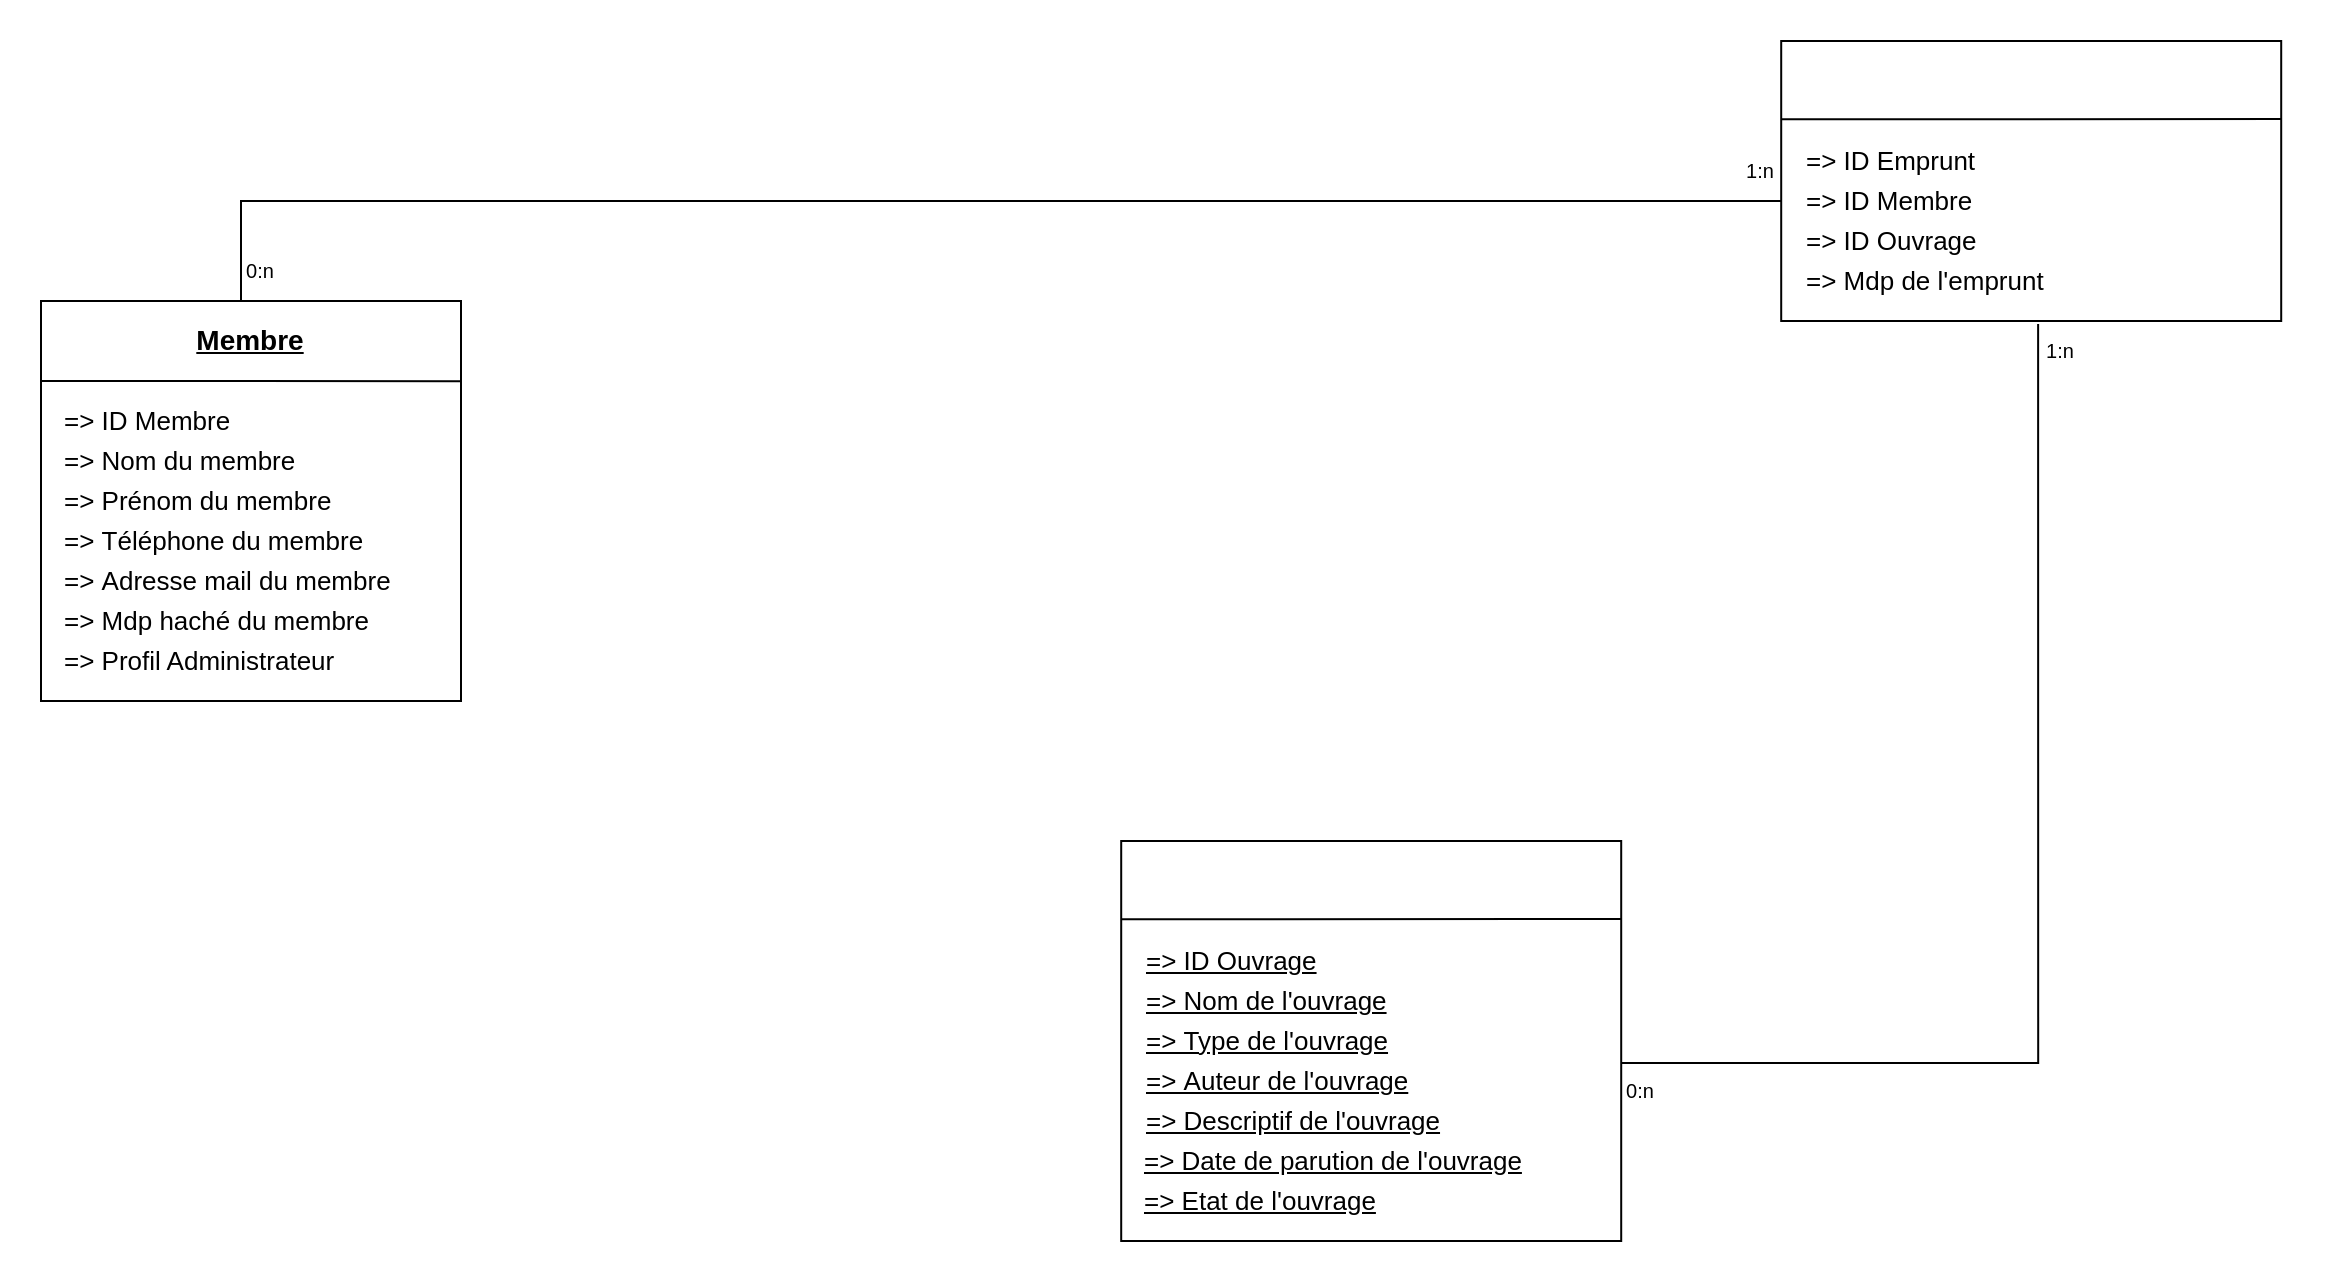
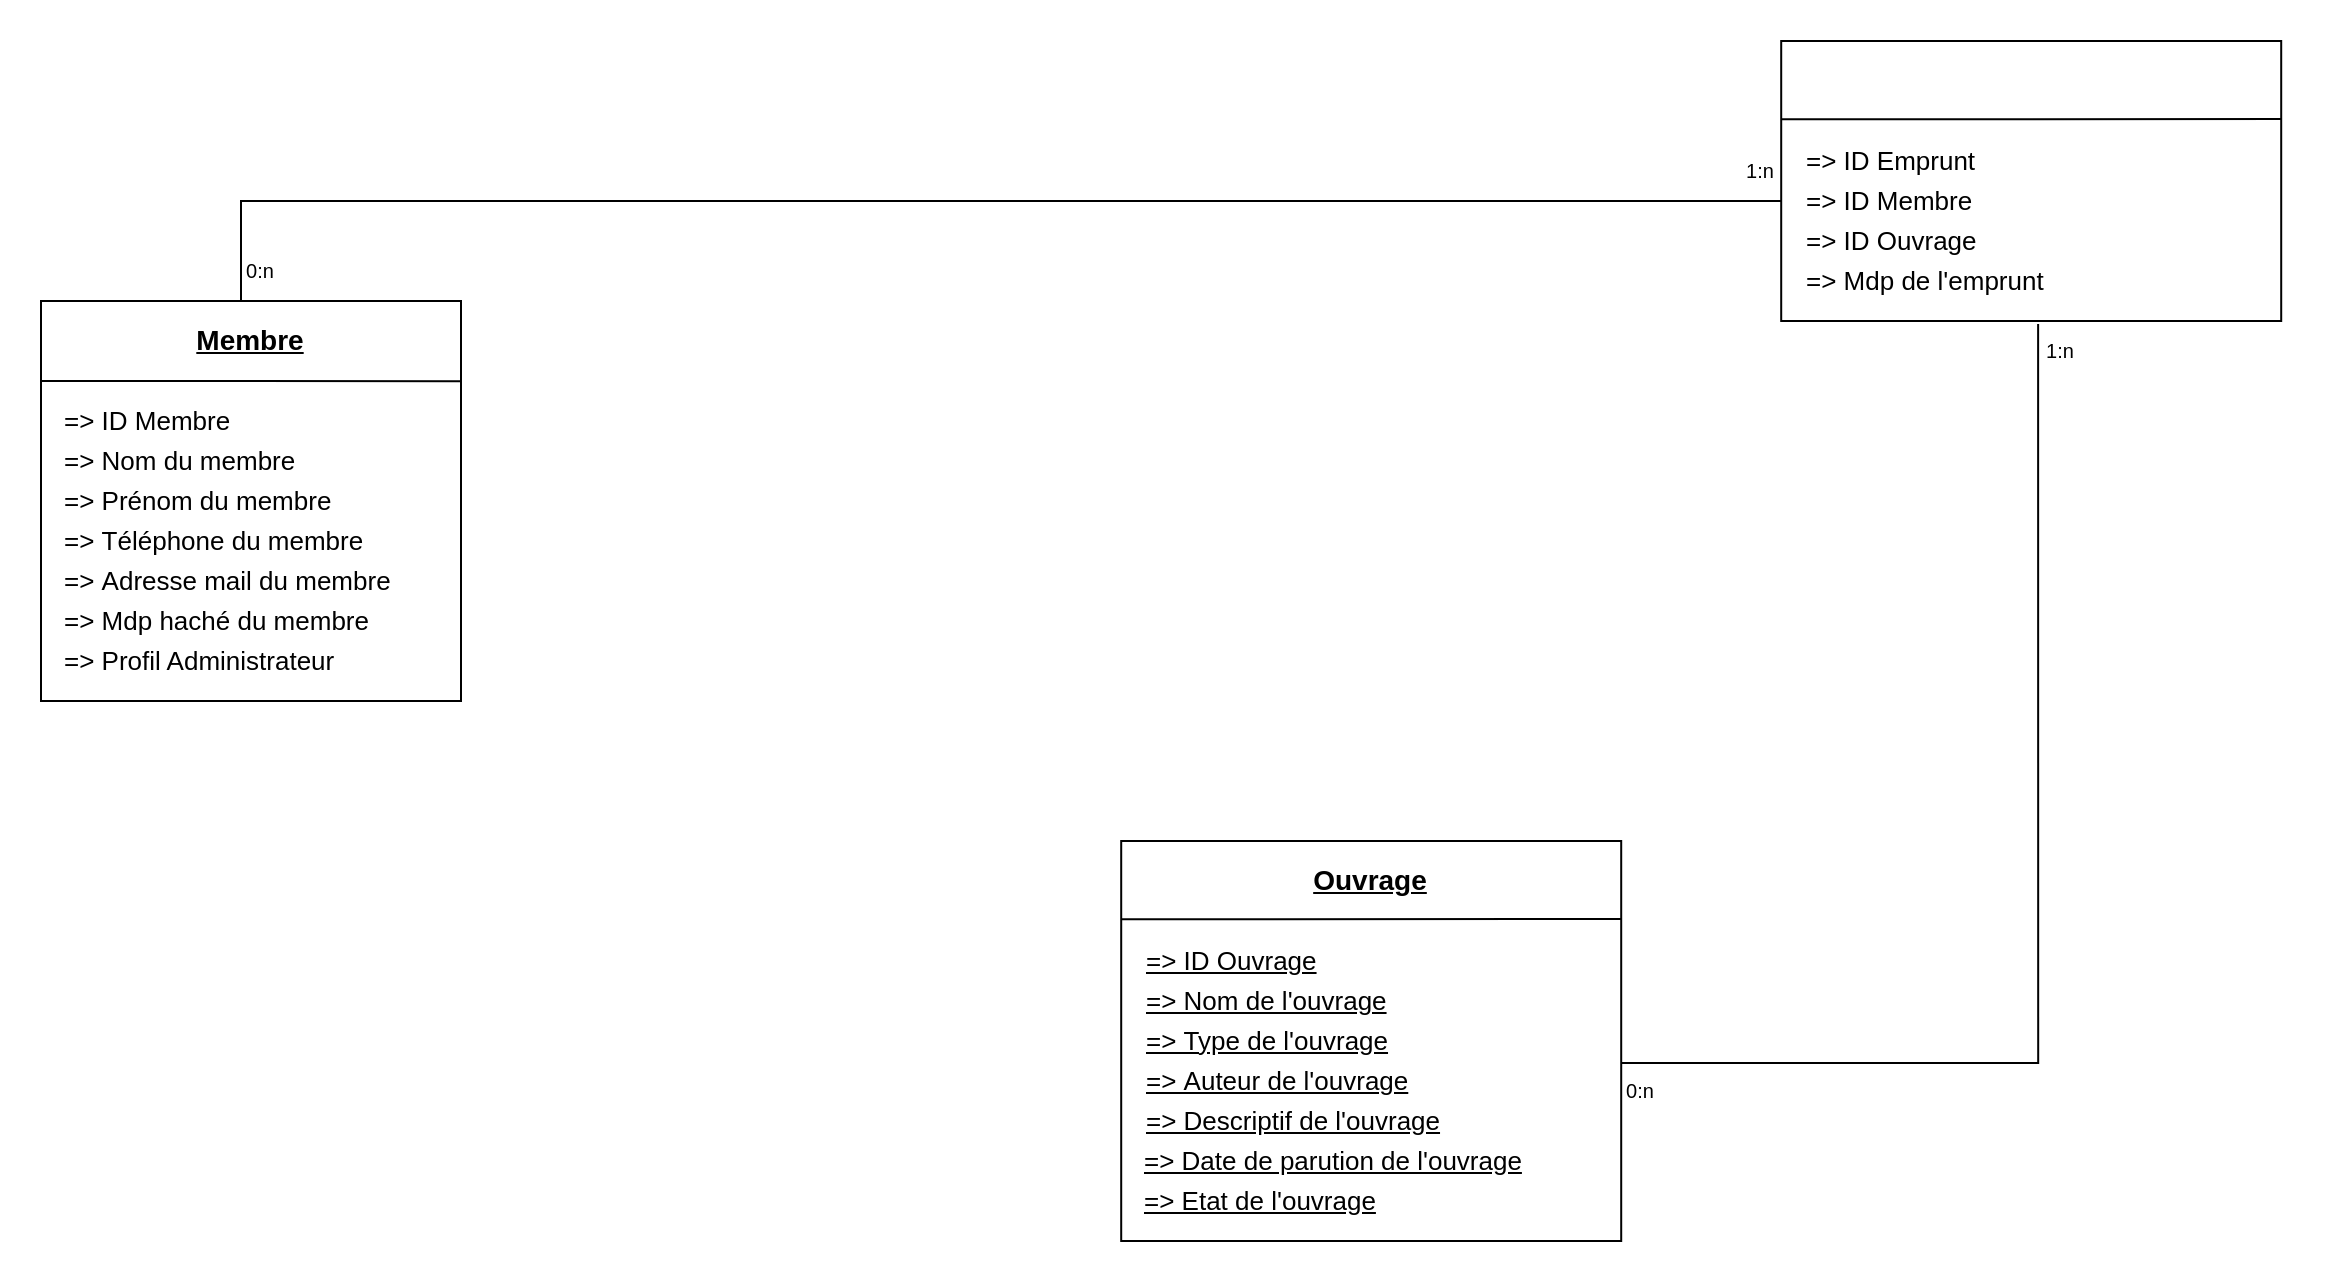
  <mxCell id="0" />
  <mxCell id="1" parent="0" />
  <mxCell id="2" value="" style="group" parent="1" vertex="1" connectable="0"><mxGeometry x="20" y="150" width="210.1" height="200" as="geometry" /></mxCell>
  <mxCell id="3" value="" style="whiteSpace=wrap;html=1;fillColor=default;" parent="2" vertex="1"><mxGeometry width="210" height="200" as="geometry" /></mxCell>
  <mxCell id="4" value="" style="endArrow=none;html=1;rounded=0;entryX=1.01;entryY=0.167;entryDx=0;entryDy=0;entryPerimeter=0;" parent="2" edge="1"><mxGeometry width="50" height="50" relative="1" as="geometry"><mxPoint y="40" as="sourcePoint" /><mxPoint x="210.1" y="40.1" as="targetPoint" /></mxGeometry></mxCell>
  <mxCell id="5" value="Membre" style="text;html=1;strokeColor=none;fillColor=none;align=center;verticalAlign=middle;whiteSpace=wrap;rounded=0;fontStyle=5;fontSize=14;" parent="2" vertex="1"><mxGeometry width="210" height="40" as="geometry" /></mxCell>
  <mxCell id="6" value="=&amp;gt; ID Membre" style="text;html=1;strokeColor=none;fillColor=none;align=left;verticalAlign=middle;whiteSpace=wrap;rounded=0;fontStyle=0;fontSize=13;" parent="2" vertex="1"><mxGeometry x="10" y="40" width="190" height="40" as="geometry" /></mxCell>
  <mxCell id="7" value="=&amp;gt;&amp;nbsp;Nom du membre" style="text;html=1;strokeColor=none;fillColor=none;align=left;verticalAlign=middle;whiteSpace=wrap;rounded=0;fontStyle=0;fontSize=13;" parent="2" vertex="1"><mxGeometry x="10" y="60" width="190" height="40" as="geometry" /></mxCell>
  <mxCell id="8" value="=&amp;gt;&amp;nbsp;Prénom du membre" style="text;html=1;strokeColor=none;fillColor=none;align=left;verticalAlign=middle;whiteSpace=wrap;rounded=0;fontStyle=0;fontSize=13;" parent="2" vertex="1"><mxGeometry x="10" y="80" width="190" height="40" as="geometry" /></mxCell>
  <mxCell id="9" value="=&amp;gt;&amp;nbsp;Téléphone du membre" style="text;html=1;strokeColor=none;fillColor=none;align=left;verticalAlign=middle;whiteSpace=wrap;rounded=0;fontStyle=0;fontSize=13;" parent="2" vertex="1"><mxGeometry x="10" y="100" width="190" height="40" as="geometry" /></mxCell>
  <mxCell id="10" value="=&amp;gt;&amp;nbsp;Adresse mail du membre" style="text;html=1;strokeColor=none;fillColor=none;align=left;verticalAlign=middle;whiteSpace=wrap;rounded=0;fontStyle=0;fontSize=13;" parent="2" vertex="1"><mxGeometry x="10" y="120" width="190" height="40" as="geometry" /></mxCell>
  <mxCell id="11" value="" style="group" parent="1" vertex="1" connectable="0"><mxGeometry x="890" y="20" width="250.1" height="140" as="geometry" /></mxCell>
  <mxCell id="12" value="" style="whiteSpace=wrap;html=1;fillColor=default;container=0;" parent="11" vertex="1"><mxGeometry x="0.1" width="250" height="140" as="geometry" /></mxCell>
  <mxCell id="13" value="=&amp;gt; ID Emprunt" style="text;html=1;strokeColor=none;fillColor=none;align=left;verticalAlign=middle;whiteSpace=wrap;rounded=0;fontStyle=0;fontSize=13;container=0;" parent="11" vertex="1"><mxGeometry x="11.047" y="40" width="207.996" height="40" as="geometry" /></mxCell>
  <mxCell id="14" value="=&amp;gt;&amp;nbsp;ID Membre" style="text;html=1;strokeColor=none;fillColor=none;align=left;verticalAlign=middle;whiteSpace=wrap;rounded=0;fontStyle=0;fontSize=13;container=0;" parent="11" vertex="1"><mxGeometry x="11.047" y="60" width="207.996" height="40" as="geometry" /></mxCell>
  <mxCell id="15" value="=&amp;gt;&amp;nbsp;ID Ouvrage" style="text;html=1;strokeColor=none;fillColor=none;align=left;verticalAlign=middle;whiteSpace=wrap;rounded=0;fontStyle=0;fontSize=13;container=0;" parent="11" vertex="1"><mxGeometry x="11.047" y="80" width="207.996" height="40" as="geometry" /></mxCell>
  <mxCell id="16" value="=&amp;gt;&amp;nbsp;Mdp de l'emprunt" style="text;html=1;strokeColor=none;fillColor=none;align=left;verticalAlign=middle;whiteSpace=wrap;rounded=0;fontStyle=0;fontSize=13;container=0;" parent="11" vertex="1"><mxGeometry x="11.047" y="100" width="207.996" height="40" as="geometry" /></mxCell>
  <mxCell id="17" value="" style="endArrow=none;html=1;rounded=0;" parent="11" edge="1"><mxGeometry width="50" height="50" relative="1" as="geometry"><mxPoint y="39.17" as="sourcePoint" /><mxPoint x="250.1" y="39" as="targetPoint" /></mxGeometry></mxCell>
  <mxCell id="18" value="" style="endArrow=none;html=1;rounded=0;entryX=0.565;entryY=1.038;entryDx=0;entryDy=0;entryPerimeter=0;edgeStyle=orthogonalEdgeStyle;" parent="1" target="16" edge="1"><mxGeometry width="50" height="50" relative="1" as="geometry"><mxPoint x="810" y="530" as="sourcePoint" /><mxPoint x="860" y="480" as="targetPoint" /><Array as="points"><mxPoint x="810" y="531" /><mxPoint x="1019" y="531" /></Array></mxGeometry></mxCell>
  <mxCell id="19" value="" style="endArrow=none;html=1;rounded=0;edgeStyle=orthogonalEdgeStyle;" parent="1" target="12" edge="1"><mxGeometry width="50" height="50" relative="1" as="geometry"><mxPoint x="120" y="150" as="sourcePoint" /><mxPoint x="170" y="100" as="targetPoint" /><Array as="points"><mxPoint x="120" y="100" /></Array></mxGeometry></mxCell>
  <mxCell id="20" value="0:n" style="text;html=1;strokeColor=none;fillColor=none;align=center;verticalAlign=middle;whiteSpace=wrap;rounded=0;fontSize=10;" parent="1" vertex="1"><mxGeometry x="120.05" y="120" width="20" height="30" as="geometry" /></mxCell>
  <mxCell id="21" value="1:n" style="text;html=1;strokeColor=none;fillColor=none;align=center;verticalAlign=middle;whiteSpace=wrap;rounded=0;fontSize=10;" parent="1" vertex="1"><mxGeometry x="870" y="70" width="20" height="30" as="geometry" /></mxCell>
  <mxCell id="22" value="0:n" style="text;html=1;strokeColor=none;fillColor=none;align=center;verticalAlign=middle;whiteSpace=wrap;rounded=0;fontSize=10;" parent="1" vertex="1"><mxGeometry x="810.1" y="530" width="20" height="30" as="geometry" /></mxCell>
  <mxCell id="23" value="1:n" style="text;html=1;strokeColor=none;fillColor=none;align=center;verticalAlign=middle;whiteSpace=wrap;rounded=0;fontSize=10;" parent="1" vertex="1"><mxGeometry x="1020" y="160" width="20" height="30" as="geometry" /></mxCell>
  <mxCell id="24" value="=&amp;gt;&amp;nbsp;Mdp haché du membre" style="text;html=1;strokeColor=none;fillColor=none;align=left;verticalAlign=middle;whiteSpace=wrap;rounded=0;fontStyle=0;fontSize=13;" vertex="1" parent="1"><mxGeometry x="30" y="290" width="190" height="40" as="geometry" /></mxCell>
  <mxCell id="25" value="=&amp;gt; Profil Administrateur" style="text;html=1;strokeColor=none;fillColor=none;align=left;verticalAlign=middle;whiteSpace=wrap;rounded=0;fontStyle=0;fontSize=13;" vertex="1" parent="1"><mxGeometry x="30" y="310" width="190" height="40" as="geometry" /></mxCell>
  <mxCell id="26" value="" style="group" vertex="1" connectable="0" parent="1"><mxGeometry x="560" y="420" width="250.1" height="200" as="geometry" /></mxCell>
  <mxCell id="27" value="=&amp;gt;&amp;nbsp;Etat de l'ouvrage (dispo / non dispo)" style="text;html=1;strokeColor=none;fillColor=none;align=left;verticalAlign=middle;whiteSpace=wrap;rounded=0;fontStyle=4;fontSize=13;container=0;" parent="26" vertex="1"><mxGeometry x="11.05" y="140" width="229.05" height="40" as="geometry" /></mxCell>
  <mxCell id="28" value="" style="whiteSpace=wrap;html=1;fillColor=default;container=0;fontStyle=4" parent="26" vertex="1"><mxGeometry x="0.1" width="250" height="200" as="geometry" /></mxCell>
+ <mxCell id="29" value="Ouvrage" style="text;html=1;strokeColor=none;fillColor=none;align=center;verticalAlign=middle;whiteSpace=wrap;rounded=0;fontStyle=5;fontSize=14;container=0;" parent="26" vertex="1"><mxGeometry x="0.1" width="250" height="40" as="geometry" /></mxCell>
  <mxCell id="30" value="=&amp;gt; ID Ouvrage" style="text;html=1;strokeColor=none;fillColor=none;align=left;verticalAlign=middle;whiteSpace=wrap;rounded=0;fontStyle=4;fontSize=13;container=0;" parent="26" vertex="1"><mxGeometry x="11.047" y="40" width="207.996" height="40" as="geometry" /></mxCell>
  <mxCell id="31" value="=&amp;gt;&amp;nbsp;Nom de l'ouvrage" style="text;html=1;strokeColor=none;fillColor=none;align=left;verticalAlign=middle;whiteSpace=wrap;rounded=0;fontStyle=4;fontSize=13;container=0;" parent="26" vertex="1"><mxGeometry x="11.047" y="60" width="207.996" height="40" as="geometry" /></mxCell>
  <mxCell id="32" value="=&amp;gt;&amp;nbsp;Type de l'ouvrage" style="text;html=1;strokeColor=none;fillColor=none;align=left;verticalAlign=middle;whiteSpace=wrap;rounded=0;fontStyle=4;fontSize=13;container=0;" parent="26" vertex="1"><mxGeometry x="11.047" y="80" width="207.996" height="40" as="geometry" /></mxCell>
  <mxCell id="33" value="=&amp;gt;&amp;nbsp;Auteur de l'ouvrage" style="text;html=1;strokeColor=none;fillColor=none;align=left;verticalAlign=middle;whiteSpace=wrap;rounded=0;fontStyle=4;fontSize=13;container=0;" parent="26" vertex="1"><mxGeometry x="11.047" y="100" width="207.996" height="40" as="geometry" /></mxCell>
  <mxCell id="34" value="=&amp;gt;&amp;nbsp;Descriptif de l'ouvrage" style="text;html=1;strokeColor=none;fillColor=none;align=left;verticalAlign=middle;whiteSpace=wrap;rounded=0;fontStyle=4;fontSize=13;container=0;" parent="26" vertex="1"><mxGeometry x="11.047" y="120" width="207.996" height="40" as="geometry" /></mxCell>
  <mxCell id="35" value="" style="endArrow=none;html=1;rounded=0;fontStyle=4" parent="26" edge="1"><mxGeometry width="50" height="50" relative="1" as="geometry"><mxPoint y="39.17" as="sourcePoint" /><mxPoint x="250.1" y="39" as="targetPoint" /></mxGeometry></mxCell>
  <mxCell id="36" value="=&amp;gt; Date de parution de l'ouvrage" style="text;html=1;strokeColor=none;fillColor=none;align=left;verticalAlign=middle;whiteSpace=wrap;rounded=0;fontStyle=4;fontSize=13;container=0;" parent="26" vertex="1"><mxGeometry x="10.1" y="140" width="200" height="40" as="geometry" /></mxCell>
  <mxCell id="37" value="=&amp;gt; Etat de l'ouvrage" style="text;html=1;strokeColor=none;fillColor=none;align=left;verticalAlign=middle;whiteSpace=wrap;rounded=0;fontStyle=4;fontSize=13;container=0;" parent="26" vertex="1"><mxGeometry x="10.1" y="160" width="200" height="40" as="geometry" /></mxCell>
